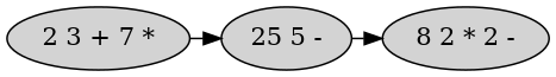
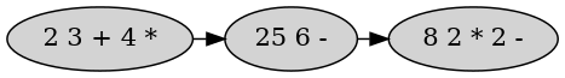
  digraph {
    node [style=filled]
    edge [constraint=false]
-   n1 [label="2 3 + 7 *"]
-   n2 [label="25 5 -"]
+   n1 [label="2 3 + 4 *"]
+   n2 [label="25 6 -"]
    n3 [label="8 2 * 2 -"]
    n1 -> n2
    n2 -> n3
  }
